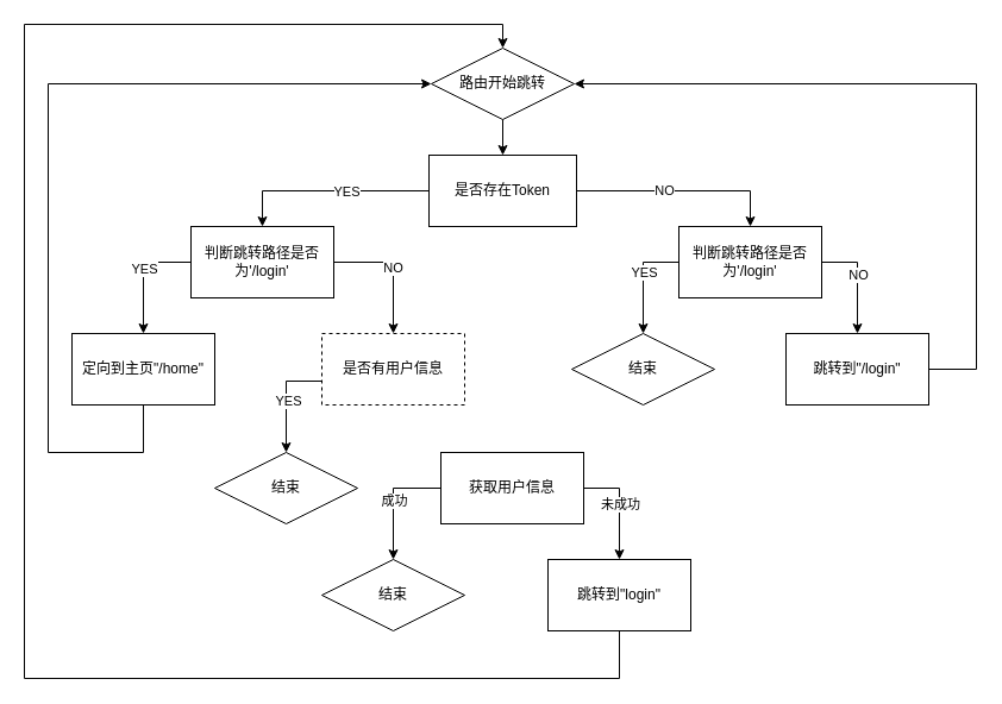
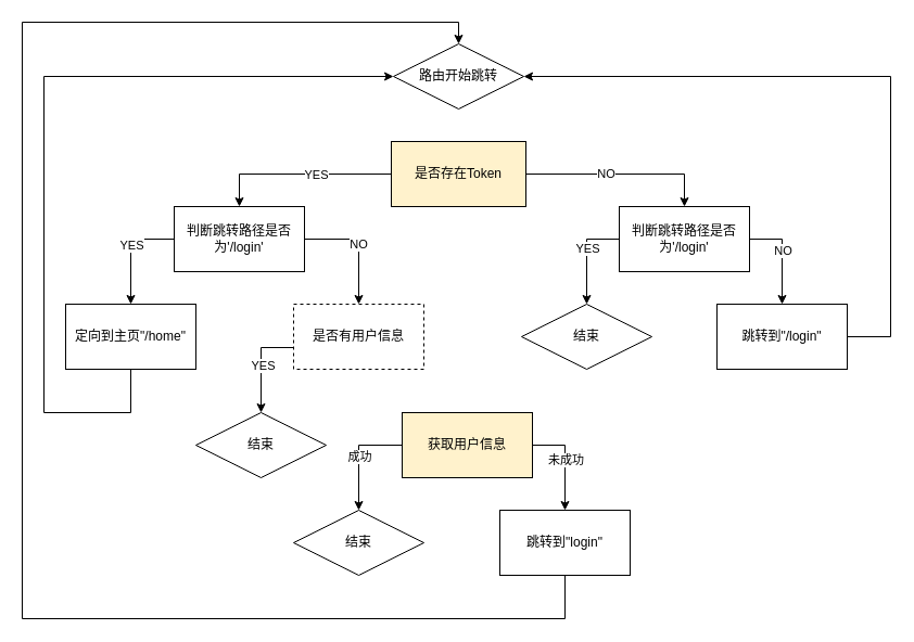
  <mxCell id="0" />
  <mxCell id="1" parent="0" />
- <mxCell id="2" style="edgeStyle=orthogonalEdgeStyle;rounded=0;orthogonalLoop=1;jettySize=auto;html=1;entryX=0.5;entryY=0;entryDx=0;entryDy=0;" parent="1" source="3" target="8" edge="1"><mxGeometry relative="1" as="geometry" /></mxCell>
  <mxCell id="3" value="路由开始跳转" style="rounded=0;whiteSpace=wrap;html=1;shape=rhombus;perimeter=rhombusPerimeter;" parent="1" vertex="1"><mxGeometry x="362" y="40" width="120" height="60" as="geometry" /></mxCell>
  <mxCell id="4" style="edgeStyle=orthogonalEdgeStyle;rounded=0;orthogonalLoop=1;jettySize=auto;html=1;entryX=0.5;entryY=0;entryDx=0;entryDy=0;" parent="1" source="8" target="13" edge="1"><mxGeometry relative="1" as="geometry" /></mxCell>
  <mxCell id="5" value="YES" style="edgeLabel;html=1;align=center;verticalAlign=middle;resizable=0;points=[];" parent="4" vertex="1" connectable="0"><mxGeometry x="-0.209" relative="1" as="geometry"><mxPoint x="-3" as="offset" /></mxGeometry></mxCell>
  <mxCell id="6" style="edgeStyle=orthogonalEdgeStyle;rounded=0;orthogonalLoop=1;jettySize=auto;html=1;entryX=0.5;entryY=0;entryDx=0;entryDy=0;" parent="1" source="8" target="18" edge="1"><mxGeometry relative="1" as="geometry" /></mxCell>
  <mxCell id="7" value="NO" style="edgeLabel;html=1;align=center;verticalAlign=middle;resizable=0;points=[];" parent="6" vertex="1" connectable="0"><mxGeometry x="-0.173" y="1" relative="1" as="geometry"><mxPoint as="offset" /></mxGeometry></mxCell>
- <mxCell id="8" value="是否存在Token" style="rounded=0;whiteSpace=wrap;html=1;" parent="1" vertex="1"><mxGeometry x="360" y="130" width="124" height="60" as="geometry" /></mxCell>
+ <mxCell id="8" value="是否存在Token" style="rounded=0;whiteSpace=wrap;html=1;fillColor=#fff2cc;" parent="1" vertex="1"><mxGeometry x="360" y="130" width="124" height="60" as="geometry" /></mxCell>
  <mxCell id="9" style="edgeStyle=orthogonalEdgeStyle;rounded=0;orthogonalLoop=1;jettySize=auto;html=1;exitX=0;exitY=0.5;exitDx=0;exitDy=0;entryX=0.5;entryY=0;entryDx=0;entryDy=0;" parent="1" source="13" target="20" edge="1"><mxGeometry relative="1" as="geometry" /></mxCell>
  <mxCell id="10" value="YES" style="edgeLabel;html=1;align=center;verticalAlign=middle;resizable=0;points=[];" parent="9" vertex="1" connectable="0"><mxGeometry x="-0.1" relative="1" as="geometry"><mxPoint as="offset" /></mxGeometry></mxCell>
  <mxCell id="11" style="edgeStyle=orthogonalEdgeStyle;rounded=0;orthogonalLoop=1;jettySize=auto;html=1;entryX=0.5;entryY=0;entryDx=0;entryDy=0;" parent="1" source="13" target="23" edge="1"><mxGeometry relative="1" as="geometry"><mxPoint x="340" y="260" as="targetPoint" /><Array as="points"><mxPoint x="330" y="220" /></Array></mxGeometry></mxCell>
  <mxCell id="12" value="NO" style="edgeLabel;html=1;align=center;verticalAlign=middle;resizable=0;points=[];" parent="11" vertex="1" connectable="0"><mxGeometry x="-0.018" y="-1" relative="1" as="geometry"><mxPoint as="offset" /></mxGeometry></mxCell>
  <mxCell id="13" value="判断跳转路径是否为'/login'" style="rounded=0;whiteSpace=wrap;html=1;" parent="1" vertex="1"><mxGeometry x="160" y="190" width="120" height="60" as="geometry" /></mxCell>
  <mxCell id="14" style="edgeStyle=orthogonalEdgeStyle;rounded=0;orthogonalLoop=1;jettySize=auto;html=1;entryX=0.5;entryY=0;entryDx=0;entryDy=0;" parent="1" source="18" target="30" edge="1"><mxGeometry relative="1" as="geometry"><Array as="points"><mxPoint x="540" y="220" /></Array></mxGeometry></mxCell>
  <mxCell id="15" value="YES" style="edgeLabel;html=1;align=center;verticalAlign=middle;resizable=0;points=[];" parent="14" vertex="1" connectable="0"><mxGeometry x="-0.16" relative="1" as="geometry"><mxPoint as="offset" /></mxGeometry></mxCell>
  <mxCell id="16" style="edgeStyle=orthogonalEdgeStyle;rounded=0;orthogonalLoop=1;jettySize=auto;html=1;entryX=0.5;entryY=0;entryDx=0;entryDy=0;" parent="1" source="18" target="32" edge="1"><mxGeometry relative="1" as="geometry"><Array as="points"><mxPoint x="720" y="220" /></Array></mxGeometry></mxCell>
  <mxCell id="17" value="NO" style="edgeLabel;html=1;align=center;verticalAlign=middle;resizable=0;points=[];" parent="16" vertex="1" connectable="0"><mxGeometry x="-0.049" y="2" relative="1" as="geometry"><mxPoint x="-2" y="-3" as="offset" /></mxGeometry></mxCell>
  <mxCell id="18" value="判断跳转路径是否为'/login'" style="rounded=0;whiteSpace=wrap;html=1;" parent="1" vertex="1"><mxGeometry x="570" y="190" width="120" height="60" as="geometry" /></mxCell>
  <mxCell id="19" style="edgeStyle=orthogonalEdgeStyle;rounded=0;orthogonalLoop=1;jettySize=auto;html=1;entryX=0;entryY=0.5;entryDx=0;entryDy=0;" parent="1" source="20" target="3" edge="1"><mxGeometry relative="1" as="geometry"><Array as="points"><mxPoint x="120" y="380" /><mxPoint x="40" y="380" /><mxPoint x="40" y="70" /></Array></mxGeometry></mxCell>
  <mxCell id="20" value="定向到主页&quot;/home&quot;" style="rounded=0;whiteSpace=wrap;html=1;" parent="1" vertex="1"><mxGeometry x="60" y="280" width="120" height="60" as="geometry" /></mxCell>
  <mxCell id="21" style="edgeStyle=orthogonalEdgeStyle;rounded=0;orthogonalLoop=1;jettySize=auto;html=1;entryX=0.5;entryY=0;entryDx=0;entryDy=0;" parent="1" source="23" target="24" edge="1"><mxGeometry relative="1" as="geometry"><Array as="points"><mxPoint x="240" y="320" /></Array></mxGeometry></mxCell>
  <mxCell id="22" value="YES" style="edgeLabel;html=1;align=center;verticalAlign=middle;resizable=0;points=[];" parent="21" vertex="1" connectable="0"><mxGeometry x="0.018" y="1" relative="1" as="geometry"><mxPoint as="offset" /></mxGeometry></mxCell>
  <mxCell id="23" value="是否有用户信息" style="rounded=0;whiteSpace=wrap;html=1;dashed=1;" parent="1" vertex="1"><mxGeometry x="270" y="280" width="120" height="60" as="geometry" /></mxCell>
  <mxCell id="24" value="结束" style="rounded=0;whiteSpace=wrap;html=1;shape=rhombus;perimeter=rhombusPerimeter;" parent="1" vertex="1"><mxGeometry x="180" y="380" width="120" height="60" as="geometry" /></mxCell>
  <mxCell id="25" style="edgeStyle=orthogonalEdgeStyle;rounded=0;orthogonalLoop=1;jettySize=auto;html=1;entryX=0.5;entryY=0;entryDx=0;entryDy=0;" edge="1" parent="1" source="29" target="33"><mxGeometry relative="1" as="geometry"><Array as="points"><mxPoint x="330" y="410" /></Array></mxGeometry></mxCell>
  <mxCell id="26" value="成功" style="edgeLabel;html=1;align=center;verticalAlign=middle;resizable=0;points=[];" vertex="1" connectable="0" parent="25"><mxGeometry x="-0.001" relative="1" as="geometry"><mxPoint as="offset" /></mxGeometry></mxCell>
  <mxCell id="27" style="edgeStyle=orthogonalEdgeStyle;rounded=0;orthogonalLoop=1;jettySize=auto;html=1;entryX=0.5;entryY=0;entryDx=0;entryDy=0;" edge="1" parent="1" source="29" target="35"><mxGeometry relative="1" as="geometry"><Array as="points"><mxPoint x="520" y="410" /></Array></mxGeometry></mxCell>
  <mxCell id="28" value="未成功" style="edgeLabel;html=1;align=center;verticalAlign=middle;resizable=0;points=[];" vertex="1" connectable="0" parent="27"><mxGeometry x="-0.04" relative="1" as="geometry"><mxPoint as="offset" /></mxGeometry></mxCell>
- <mxCell id="29" value="获取用户信息" style="rounded=0;whiteSpace=wrap;html=1;" parent="1" vertex="1"><mxGeometry x="370" y="380" width="120" height="60" as="geometry" /></mxCell>
+ <mxCell id="29" value="获取用户信息" style="rounded=0;whiteSpace=wrap;html=1;fillColor=#fff2cc;" parent="1" vertex="1"><mxGeometry x="370" y="380" width="120" height="60" as="geometry" /></mxCell>
  <mxCell id="30" value="结束" style="rounded=0;whiteSpace=wrap;html=1;shape=rhombus;perimeter=rhombusPerimeter;" parent="1" vertex="1"><mxGeometry x="480" y="280" width="120" height="60" as="geometry" /></mxCell>
  <mxCell id="31" style="edgeStyle=orthogonalEdgeStyle;rounded=0;orthogonalLoop=1;jettySize=auto;html=1;entryX=1;entryY=0.5;entryDx=0;entryDy=0;" parent="1" source="32" target="3" edge="1"><mxGeometry relative="1" as="geometry"><Array as="points"><mxPoint x="820" y="310" /><mxPoint x="820" y="70" /></Array></mxGeometry></mxCell>
  <mxCell id="32" value="跳转到&quot;/login&quot;" style="rounded=0;whiteSpace=wrap;html=1;" parent="1" vertex="1"><mxGeometry x="660" y="280" width="120" height="60" as="geometry" /></mxCell>
  <mxCell id="33" value="结束" style="rounded=0;whiteSpace=wrap;html=1;shape=rhombus;perimeter=rhombusPerimeter;" vertex="1" parent="1"><mxGeometry x="270" y="470" width="120" height="60" as="geometry" /></mxCell>
  <mxCell id="34" style="edgeStyle=orthogonalEdgeStyle;rounded=0;orthogonalLoop=1;jettySize=auto;html=1;entryX=0.5;entryY=0;entryDx=0;entryDy=0;" edge="1" parent="1" source="35" target="3"><mxGeometry relative="1" as="geometry"><mxPoint x="320" y="80" as="targetPoint" /><Array as="points"><mxPoint x="520" y="570" /><mxPoint x="20" y="570" /><mxPoint x="20" y="20" /><mxPoint x="422" y="20" /></Array></mxGeometry></mxCell>
  <mxCell id="35" value="跳转到&quot;login&quot;" style="rounded=0;whiteSpace=wrap;html=1;" vertex="1" parent="1"><mxGeometry x="460" y="470" width="120" height="60" as="geometry" /></mxCell>
